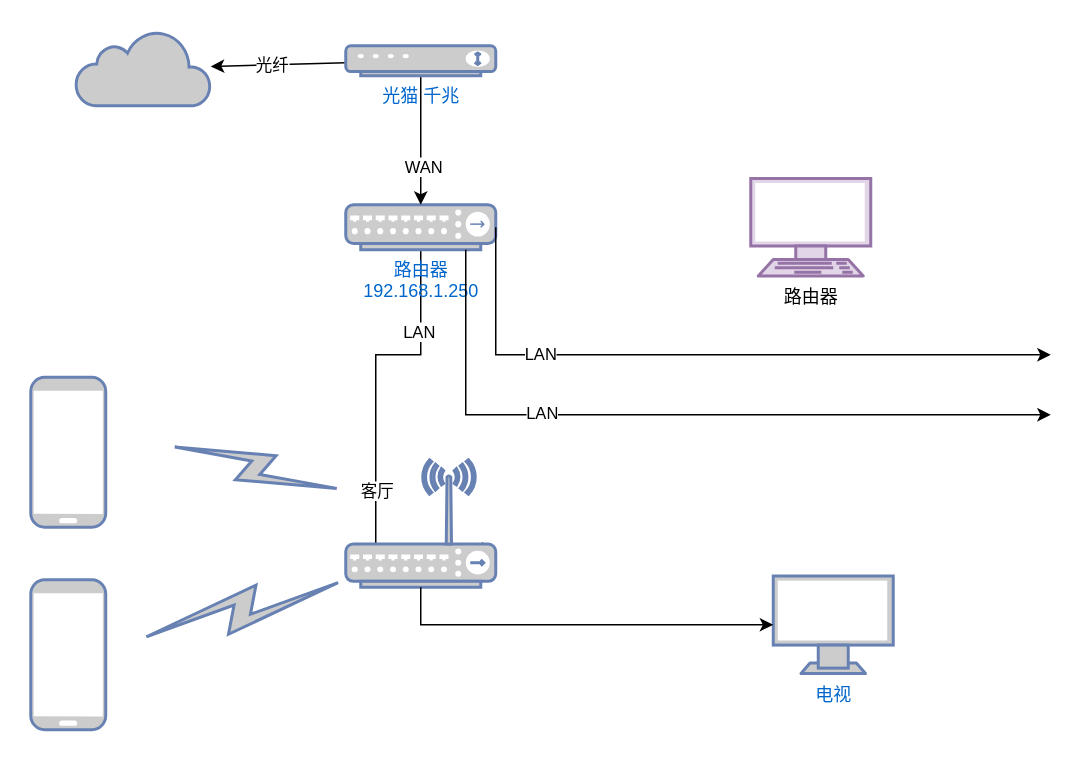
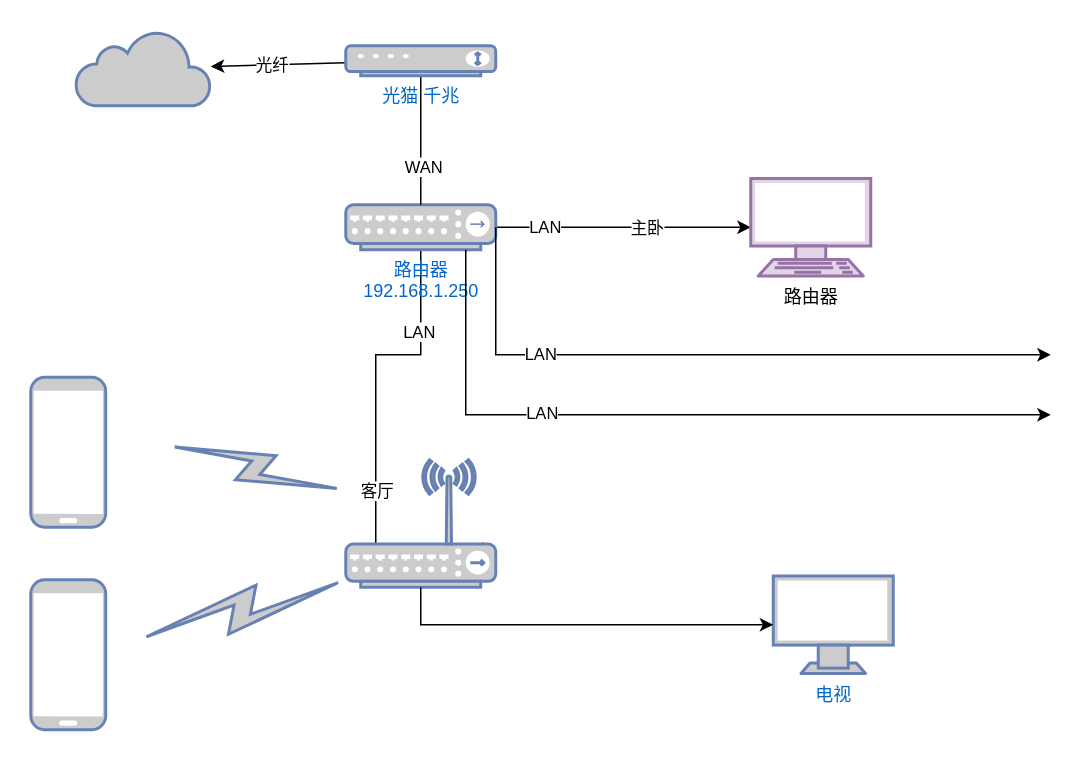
  <mxCell id="0" />
  <mxCell id="1" parent="0" />
  <mxCell id="2" style="edgeStyle=orthogonalEdgeStyle;rounded=0;orthogonalLoop=1;jettySize=auto;html=1;entryX=1;entryY=0.7;entryDx=0;entryDy=0;entryPerimeter=0;" edge="1" parent="1" source="8" target="10"><mxGeometry relative="1" as="geometry"><Array as="points"><mxPoint x="280" y="236" /><mxPoint x="250" y="236" /><mxPoint x="250" y="366" /></Array></mxGeometry></mxCell>
  <mxCell id="3" value="LAN" style="edgeLabel;html=1;align=center;verticalAlign=middle;resizable=0;points=[];" vertex="1" connectable="0" parent="2"><mxGeometry x="-0.651" y="-2" relative="1" as="geometry"><mxPoint as="offset" /></mxGeometry></mxCell>
  <mxCell id="4" value="客厅" style="edgeLabel;html=1;align=center;verticalAlign=middle;resizable=0;points=[];" vertex="1" connectable="0" parent="2"><mxGeometry x="0.229" relative="1" as="geometry"><mxPoint as="offset" /></mxGeometry></mxCell>
+ <mxCell id="5" style="edgeStyle=none;rounded=0;orthogonalLoop=1;jettySize=auto;html=1;exitX=1;exitY=0.5;exitDx=0;exitDy=0;exitPerimeter=0;entryX=0;entryY=0.5;entryDx=0;entryDy=0;entryPerimeter=0;strokeColor=default;" edge="1" parent="1" source="8" target="17"><mxGeometry relative="1" as="geometry" /></mxCell>
+ <mxCell id="6" value="主卧" style="edgeLabel;html=1;align=center;verticalAlign=middle;resizable=0;points=[];" vertex="1" connectable="0" parent="5"><mxGeometry x="0.612" y="-3" relative="1" as="geometry"><mxPoint x="-37" y="-3" as="offset" /></mxGeometry></mxCell>
+ <mxCell id="7" value="LAN" style="edgeLabel;html=1;align=center;verticalAlign=middle;resizable=0;points=[];" vertex="1" connectable="0" parent="5"><mxGeometry x="-0.771" y="-4" relative="1" as="geometry"><mxPoint x="13" y="-5" as="offset" /></mxGeometry></mxCell>
  <mxCell id="8" value="路由器&lt;br&gt;192.168.1.250" style="fontColor=#0066CC;verticalAlign=top;verticalLabelPosition=bottom;labelPosition=center;align=center;html=1;outlineConnect=0;fillColor=#CCCCCC;strokeColor=#6881B3;gradientColor=none;gradientDirection=north;strokeWidth=2;shape=mxgraph.networks.hub;" vertex="1" parent="1"><mxGeometry x="230" y="136" width="100" height="30" as="geometry" /></mxCell>
  <mxCell id="9" value="电视" style="fontColor=#0066CC;verticalAlign=top;verticalLabelPosition=bottom;labelPosition=center;align=center;html=1;outlineConnect=0;fillColor=#CCCCCC;strokeColor=#6881B3;gradientColor=none;gradientDirection=north;strokeWidth=2;shape=mxgraph.networks.monitor;" vertex="1" parent="1"><mxGeometry x="515" y="383.5" width="80" height="65" as="geometry" /></mxCell>
  <mxCell id="10" value="" style="fontColor=#0066CC;verticalAlign=top;verticalLabelPosition=bottom;labelPosition=center;align=center;html=1;outlineConnect=0;fillColor=#CCCCCC;strokeColor=#6881B3;gradientColor=none;gradientDirection=north;strokeWidth=2;shape=mxgraph.networks.wireless_hub;" vertex="1" parent="1"><mxGeometry x="230" y="306" width="100" height="85" as="geometry" /></mxCell>
- <mxCell id="11" style="edgeStyle=none;rounded=0;orthogonalLoop=1;jettySize=auto;html=1;entryX=0.5;entryY=0;entryDx=0;entryDy=0;entryPerimeter=0;" edge="1" parent="1" source="15" target="8"><mxGeometry relative="1" as="geometry" /></mxCell>
+ <mxCell id="11" style="edgeStyle=none;rounded=0;orthogonalLoop=1;jettySize=auto;html=1;entryX=0.5;entryY=0;entryDx=0;entryDy=0;entryPerimeter=0;endArrow=none;" edge="1" parent="1" source="15" target="8"><mxGeometry relative="1" as="geometry" /></mxCell>
  <mxCell id="12" value="WAN" style="edgeLabel;html=1;align=center;verticalAlign=middle;resizable=0;points=[];" vertex="1" connectable="0" parent="11"><mxGeometry x="0.455" y="1" relative="1" as="geometry"><mxPoint y="-3" as="offset" /></mxGeometry></mxCell>
  <mxCell id="13" style="edgeStyle=none;rounded=0;orthogonalLoop=1;jettySize=auto;html=1;" edge="1" parent="1" source="15" target="16"><mxGeometry relative="1" as="geometry" /></mxCell>
  <mxCell id="14" value="光纤" style="edgeLabel;html=1;align=center;verticalAlign=middle;resizable=0;points=[];" vertex="1" connectable="0" parent="13"><mxGeometry x="0.196" y="3" relative="1" as="geometry"><mxPoint x="4" y="-3" as="offset" /></mxGeometry></mxCell>
  <mxCell id="15" value="光猫 千兆" style="fontColor=#0066CC;verticalAlign=top;verticalLabelPosition=bottom;labelPosition=center;align=center;html=1;outlineConnect=0;fillColor=#CCCCCC;strokeColor=#6881B3;gradientColor=none;gradientDirection=north;strokeWidth=2;shape=mxgraph.networks.modem;" vertex="1" parent="1"><mxGeometry x="230" y="30" width="100" height="20" as="geometry" /></mxCell>
  <mxCell id="16" value="" style="html=1;outlineConnect=0;fillColor=#CCCCCC;strokeColor=#6881B3;gradientColor=none;gradientDirection=north;strokeWidth=2;shape=mxgraph.networks.cloud;fontColor=#ffffff;" vertex="1" parent="1"><mxGeometry x="50" y="20" width="90" height="50" as="geometry" /></mxCell>
  <mxCell id="17" value="路由器" style="verticalAlign=top;verticalLabelPosition=bottom;labelPosition=center;align=center;html=1;outlineConnect=0;fillColor=#e1d5e7;strokeColor=#9673a6;gradientDirection=north;strokeWidth=2;shape=mxgraph.networks.terminal;" vertex="1" parent="1"><mxGeometry x="500" y="118.5" width="80" height="65" as="geometry" /></mxCell>
  <mxCell id="18" value="" style="fontColor=#0066CC;verticalAlign=top;verticalLabelPosition=bottom;labelPosition=center;align=center;html=1;outlineConnect=0;fillColor=#CCCCCC;strokeColor=#6881B3;gradientColor=none;gradientDirection=north;strokeWidth=2;shape=mxgraph.networks.mobile;" vertex="1" parent="1"><mxGeometry x="20" y="251" width="50" height="100" as="geometry" /></mxCell>
  <mxCell id="19" value="" style="fontColor=#0066CC;verticalAlign=top;verticalLabelPosition=bottom;labelPosition=center;align=center;html=1;outlineConnect=0;fillColor=#CCCCCC;strokeColor=#6881B3;gradientColor=none;gradientDirection=north;strokeWidth=2;shape=mxgraph.networks.mobile;" vertex="1" parent="1"><mxGeometry x="20" y="386" width="50" height="100" as="geometry" /></mxCell>
  <mxCell id="20" value="" style="html=1;outlineConnect=0;fillColor=#CCCCCC;strokeColor=#6881B3;gradientColor=none;gradientDirection=north;strokeWidth=2;shape=mxgraph.networks.comm_link_edge;html=1;rounded=0;" edge="1" parent="1" target="10"><mxGeometry width="100" height="100" relative="1" as="geometry"><mxPoint x="110" y="296" as="sourcePoint" /><mxPoint x="190" y="276" as="targetPoint" /><Array as="points"><mxPoint x="160" y="296" /></Array></mxGeometry></mxCell>
  <mxCell id="21" value="" style="html=1;outlineConnect=0;fillColor=#CCCCCC;strokeColor=#6881B3;gradientColor=none;gradientDirection=north;strokeWidth=2;shape=mxgraph.networks.comm_link_edge;html=1;rounded=0;entryX=0.02;entryY=0.94;entryDx=0;entryDy=0;entryPerimeter=0;" edge="1" parent="1" target="10"><mxGeometry width="100" height="100" relative="1" as="geometry"><mxPoint x="90" y="426" as="sourcePoint" /><mxPoint x="220" y="356" as="targetPoint" /><Array as="points"><mxPoint x="140" y="426" /></Array></mxGeometry></mxCell>
  <mxCell id="22" style="edgeStyle=orthogonalEdgeStyle;rounded=0;orthogonalLoop=1;jettySize=auto;html=1;exitX=0.5;exitY=1;exitDx=0;exitDy=0;exitPerimeter=0;entryX=0;entryY=0.5;entryDx=0;entryDy=0;entryPerimeter=0;" edge="1" parent="1" source="10" target="9"><mxGeometry relative="1" as="geometry"><mxPoint x="340" y="149.426" as="sourcePoint" /><mxPoint x="520" y="107.759" as="targetPoint" /></mxGeometry></mxCell>
  <mxCell id="23" style="edgeStyle=orthogonalEdgeStyle;rounded=0;orthogonalLoop=1;jettySize=auto;html=1;exitX=1;exitY=0.5;exitDx=0;exitDy=0;exitPerimeter=0;" edge="1" parent="1" source="8"><mxGeometry relative="1" as="geometry"><mxPoint x="360" y="216" as="sourcePoint" /><mxPoint x="700" y="236" as="targetPoint" /><Array as="points"><mxPoint x="330" y="236" /><mxPoint x="680" y="236" /></Array></mxGeometry></mxCell>
  <mxCell id="24" value="LAN" style="edgeLabel;html=1;align=center;verticalAlign=middle;resizable=0;points=[];" vertex="1" connectable="0" parent="23"><mxGeometry x="-0.5" y="1" relative="1" as="geometry"><mxPoint as="offset" /></mxGeometry></mxCell>
  <mxCell id="25" style="edgeStyle=orthogonalEdgeStyle;rounded=0;orthogonalLoop=1;jettySize=auto;html=1;exitX=1;exitY=0.5;exitDx=0;exitDy=0;exitPerimeter=0;" edge="1" parent="1"><mxGeometry relative="1" as="geometry"><mxPoint x="310" y="166" as="sourcePoint" /><mxPoint x="700" y="276" as="targetPoint" /><Array as="points"><mxPoint x="310" y="276" /></Array></mxGeometry></mxCell>
  <mxCell id="26" value="LAN" style="edgeLabel;html=1;align=center;verticalAlign=middle;resizable=0;points=[];" vertex="1" connectable="0" parent="25"><mxGeometry x="-0.228" y="2" relative="1" as="geometry"><mxPoint x="-33" as="offset" /></mxGeometry></mxCell>
